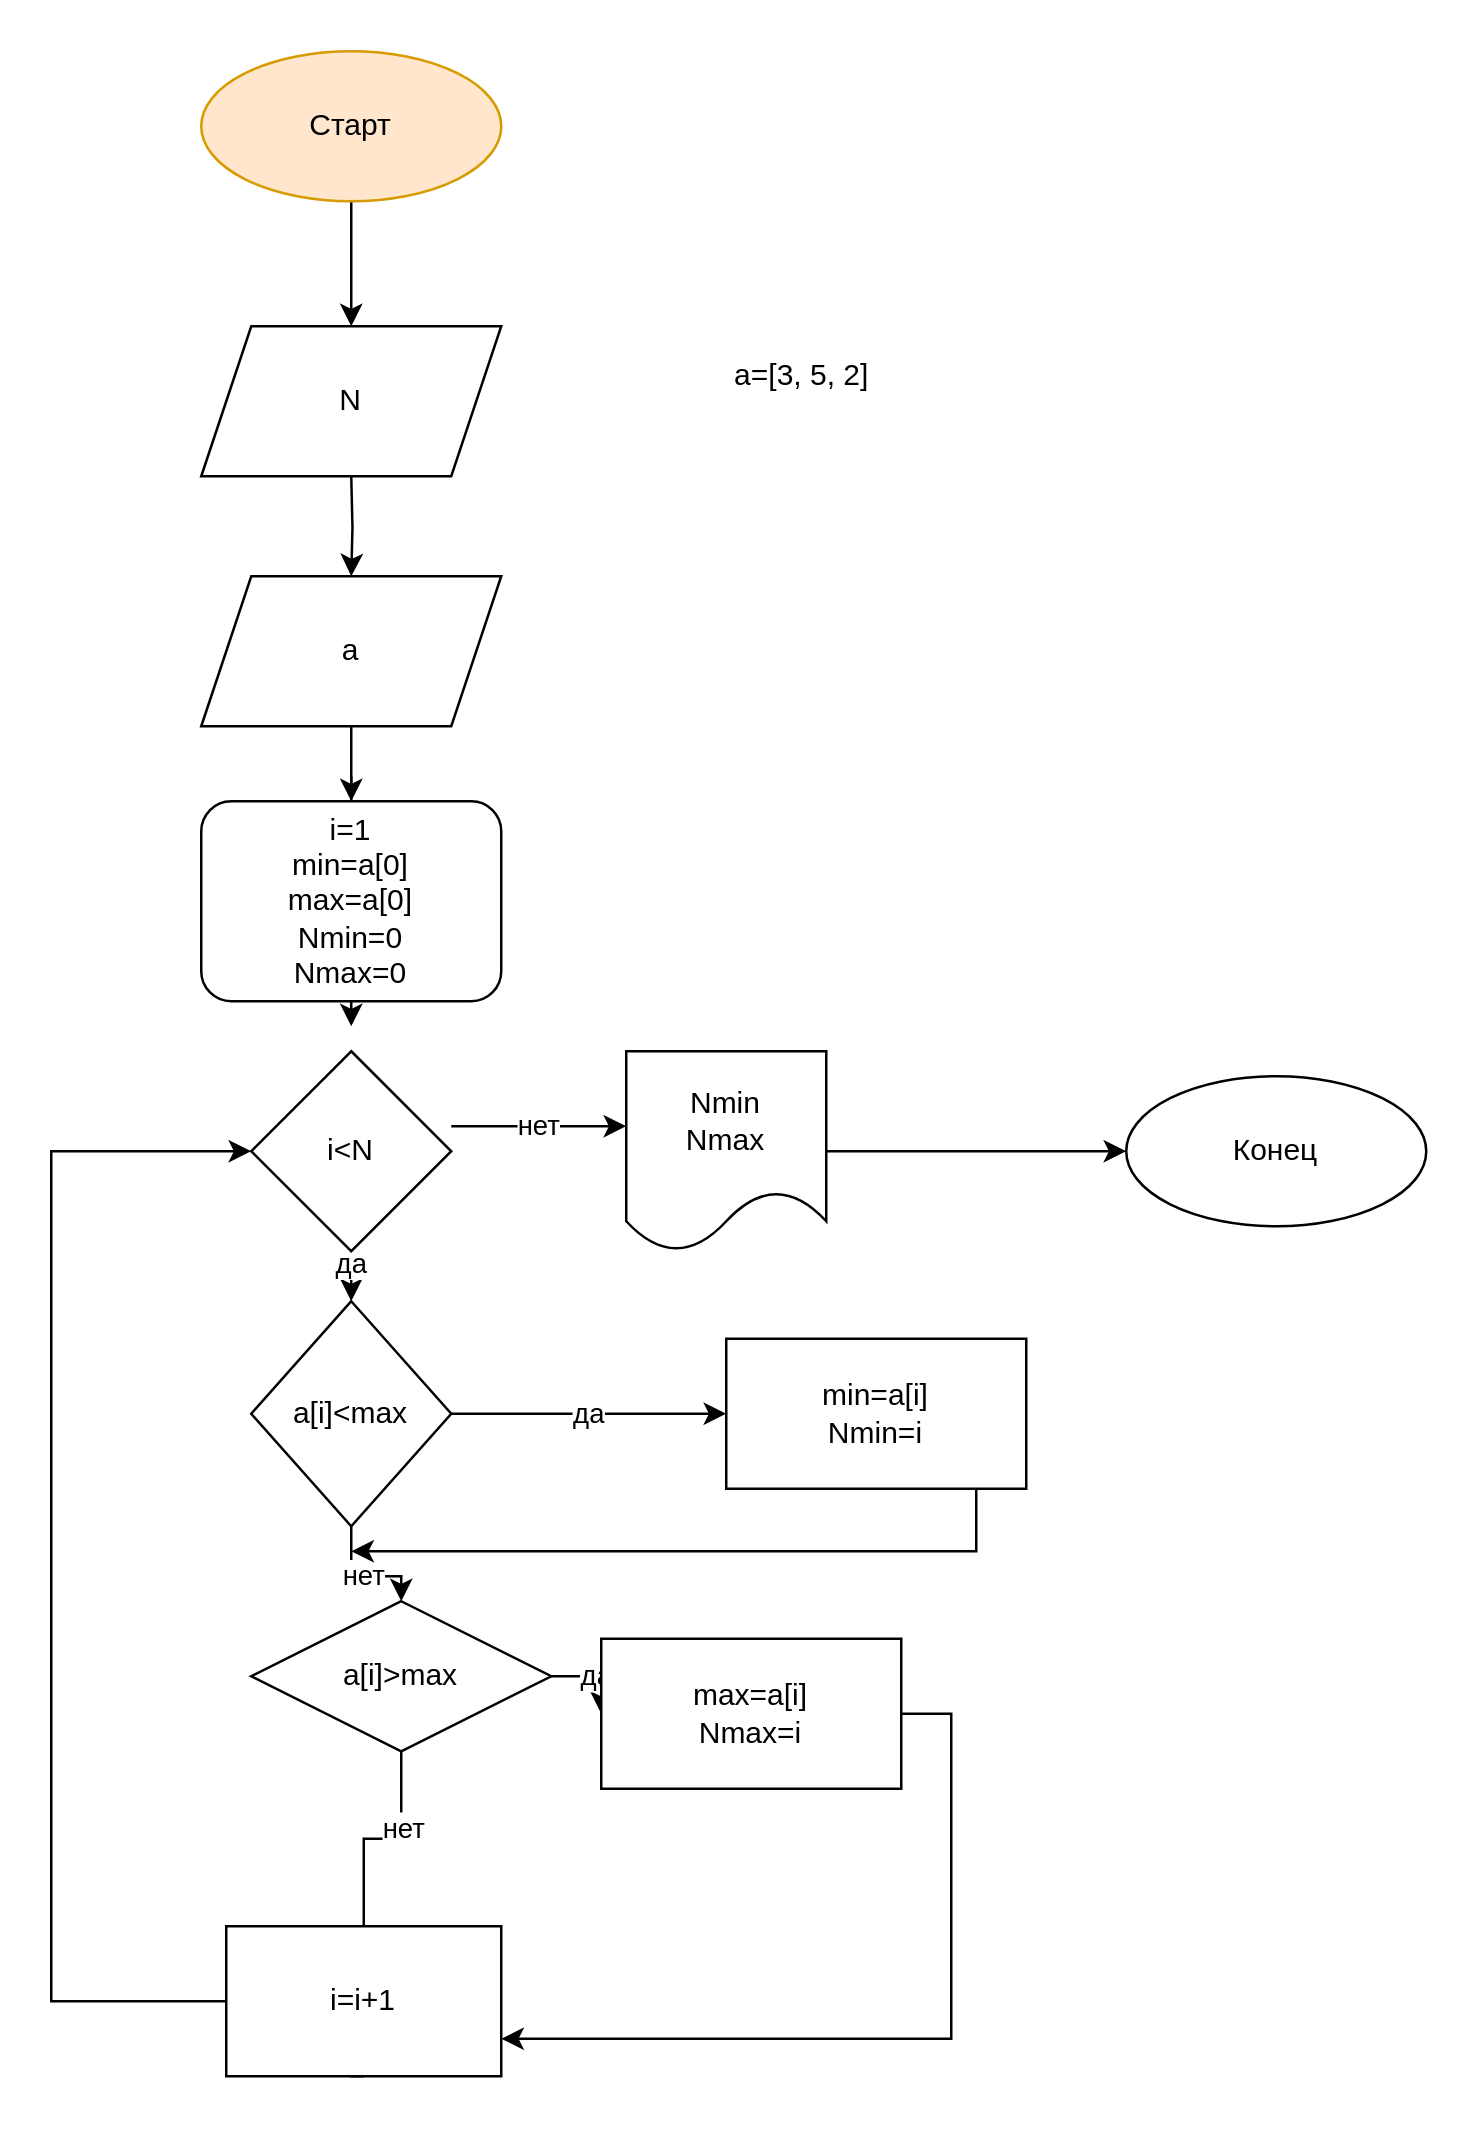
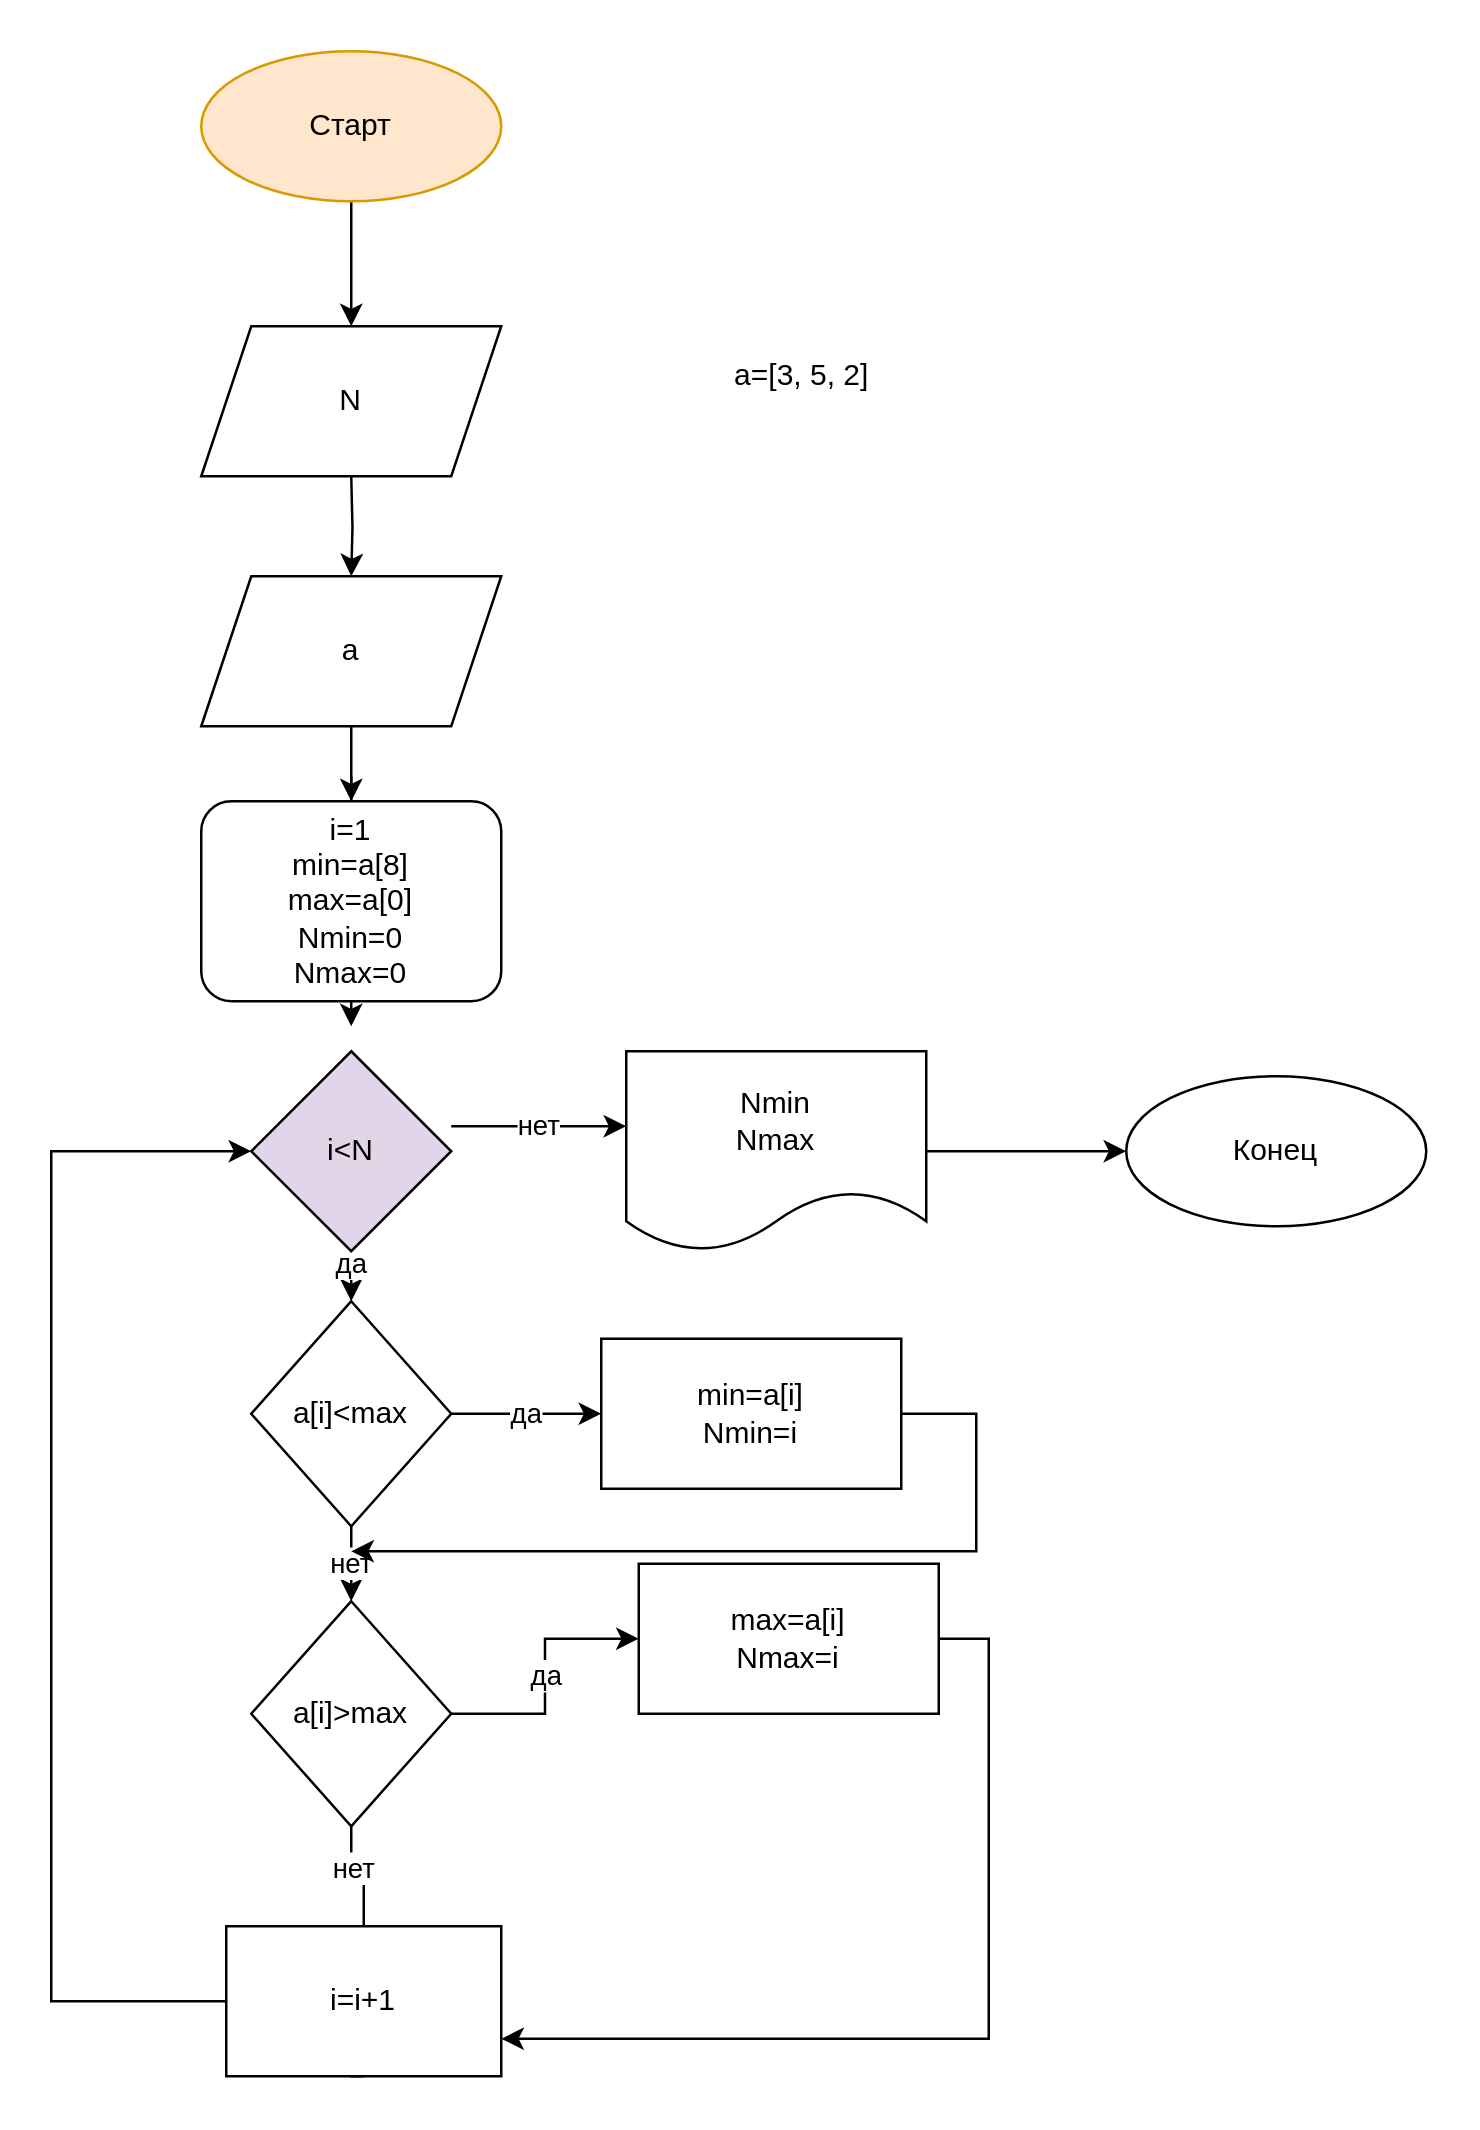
  <mxCell id="0" />
  <mxCell id="1" parent="0" />
  <mxCell id="2" value="" style="edgeStyle=orthogonalEdgeStyle;rounded=0;orthogonalLoop=1;jettySize=auto;html=1;" parent="1" source="3" edge="1"><mxGeometry relative="1" as="geometry"><mxPoint x="140" y="130" as="targetPoint" /></mxGeometry></mxCell>
  <mxCell id="3" value="Старт" style="ellipse;whiteSpace=wrap;html=1;fillColor=#ffe6cc;strokeColor=#d79b00;" parent="1" vertex="1"><mxGeometry x="80" y="20" width="120" height="60" as="geometry" /></mxCell>
  <mxCell id="4" value="" style="edgeStyle=orthogonalEdgeStyle;rounded=0;orthogonalLoop=1;jettySize=auto;html=1;" parent="1" edge="1"><mxGeometry relative="1" as="geometry"><mxPoint x="140" y="190" as="sourcePoint" /><mxPoint x="140" y="230" as="targetPoint" /></mxGeometry></mxCell>
  <mxCell id="5" value="N" style="shape=parallelogram;perimeter=parallelogramPerimeter;whiteSpace=wrap;html=1;fixedSize=1;" parent="1" vertex="1"><mxGeometry x="80" y="130" width="120" height="60" as="geometry" /></mxCell>
  <mxCell id="6" value="" style="edgeStyle=orthogonalEdgeStyle;rounded=0;orthogonalLoop=1;jettySize=auto;html=1;" parent="1" edge="1"><mxGeometry relative="1" as="geometry"><mxPoint x="140" y="310" as="sourcePoint" /><mxPoint x="140" y="410" as="targetPoint" /></mxGeometry></mxCell>
  <mxCell id="7" value="" style="edgeStyle=orthogonalEdgeStyle;rounded=0;orthogonalLoop=1;jettySize=auto;html=1;" parent="1" source="8" target="14" edge="1"><mxGeometry relative="1" as="geometry" /></mxCell>
  <mxCell id="8" value="a" style="shape=parallelogram;perimeter=parallelogramPerimeter;whiteSpace=wrap;html=1;fixedSize=1;" parent="1" vertex="1"><mxGeometry x="80" y="230" width="120" height="60" as="geometry" /></mxCell>
  <mxCell id="9" value="да" style="edgeStyle=orthogonalEdgeStyle;rounded=0;orthogonalLoop=1;jettySize=auto;html=1;" parent="1" target="13" edge="1"><mxGeometry relative="1" as="geometry"><mxPoint x="140" y="490" as="sourcePoint" /><Array as="points"><mxPoint x="140" y="500" /><mxPoint x="140" y="500" /></Array></mxGeometry></mxCell>
  <mxCell id="10" value="нет" style="edgeStyle=orthogonalEdgeStyle;rounded=0;orthogonalLoop=1;jettySize=auto;html=1;" parent="1" target="23" edge="1"><mxGeometry relative="1" as="geometry"><mxPoint x="180" y="450" as="sourcePoint" /><Array as="points"><mxPoint x="220" y="450" /><mxPoint x="220" y="450" /></Array></mxGeometry></mxCell>
  <mxCell id="11" value="да" style="edgeStyle=orthogonalEdgeStyle;rounded=0;orthogonalLoop=1;jettySize=auto;html=1;" parent="1" source="13" target="16" edge="1"><mxGeometry relative="1" as="geometry" /></mxCell>
  <mxCell id="12" value="нет" style="edgeStyle=orthogonalEdgeStyle;rounded=0;orthogonalLoop=1;jettySize=auto;html=1;" parent="1" source="13" target="19" edge="1"><mxGeometry relative="1" as="geometry" /></mxCell>
  <mxCell id="13" value="a[i]&amp;lt;max" style="rhombus;whiteSpace=wrap;html=1;" parent="1" vertex="1"><mxGeometry x="100" y="520" width="80" height="90" as="geometry" /></mxCell>
- <mxCell id="14" value="i=1&lt;br&gt;min=a[0]&lt;br&gt;max=a[0]&lt;br&gt;Nmin=0&lt;br&gt;Nmax=0" style="rounded=1;whiteSpace=wrap;html=1;" parent="1" vertex="1"><mxGeometry x="80" y="320" width="120" height="80" as="geometry" /></mxCell>
+ <mxCell id="14" value="i=1&lt;br&gt;min=a[8]&lt;br&gt;max=a[0]&lt;br&gt;Nmin=0&lt;br&gt;Nmax=0" style="rounded=1;whiteSpace=wrap;html=1;" parent="1" vertex="1"><mxGeometry x="80" y="320" width="120" height="80" as="geometry" /></mxCell>
  <mxCell id="15" style="edgeStyle=orthogonalEdgeStyle;rounded=0;orthogonalLoop=1;jettySize=auto;html=1;" parent="1" source="16" edge="1"><mxGeometry relative="1" as="geometry"><mxPoint x="140" y="620" as="targetPoint" /><Array as="points"><mxPoint x="390" y="565" /><mxPoint x="390" y="620" /></Array></mxGeometry></mxCell>
- <mxCell id="16" value="min=a[i]&lt;br&gt;Nmin=i" style="whiteSpace=wrap;html=1;" parent="1" vertex="1"><mxGeometry x="290" y="535" width="120" height="60" as="geometry" /></mxCell>
+ <mxCell id="16" value="min=a[i]&lt;br&gt;Nmin=i" style="whiteSpace=wrap;html=1;" parent="1" vertex="1"><mxGeometry x="240" y="535" width="120" height="60" as="geometry" /></mxCell>
  <mxCell id="17" value="да" style="edgeStyle=orthogonalEdgeStyle;rounded=0;orthogonalLoop=1;jettySize=auto;html=1;" parent="1" source="19" target="21" edge="1"><mxGeometry relative="1" as="geometry" /></mxCell>
  <mxCell id="18" style="edgeStyle=orthogonalEdgeStyle;rounded=0;orthogonalLoop=1;jettySize=auto;html=1;exitX=0.5;exitY=1;exitDx=0;exitDy=0;startArrow=none;" parent="1" source="28" edge="1"><mxGeometry relative="1" as="geometry"><mxPoint x="140" y="810" as="targetPoint" /></mxGeometry></mxCell>
- <mxCell id="19" value="a[i]&amp;gt;max" style="rhombus;whiteSpace=wrap;html=1;" parent="1" vertex="1"><mxGeometry x="100" y="640" width="120" height="60" as="geometry" /></mxCell>
+ <mxCell id="19" value="a[i]&amp;gt;max" style="rhombus;whiteSpace=wrap;html=1;" parent="1" vertex="1"><mxGeometry x="100" y="640" width="80" height="90" as="geometry" /></mxCell>
  <mxCell id="20" style="edgeStyle=orthogonalEdgeStyle;rounded=0;orthogonalLoop=1;jettySize=auto;html=1;exitX=1;exitY=0.5;exitDx=0;exitDy=0;entryX=1;entryY=0.75;entryDx=0;entryDy=0;" parent="1" source="21" edge="1" target="28"><mxGeometry relative="1" as="geometry"><mxPoint x="380" y="685" as="targetPoint" /></mxGeometry></mxCell>
- <mxCell id="21" value="max=a[i]&lt;br&gt;Nmax=i" style="whiteSpace=wrap;html=1;" parent="1" vertex="1"><mxGeometry x="240" y="655" width="120" height="60" as="geometry" /></mxCell>
+ <mxCell id="21" value="max=a[i]&lt;br&gt;Nmax=i" style="whiteSpace=wrap;html=1;" parent="1" vertex="1"><mxGeometry x="255" y="625" width="120" height="60" as="geometry" /></mxCell>
  <mxCell id="22" value="" style="edgeStyle=orthogonalEdgeStyle;rounded=0;orthogonalLoop=1;jettySize=auto;html=1;" parent="1" source="23" target="25" edge="1"><mxGeometry relative="1" as="geometry" /></mxCell>
- <mxCell id="23" value="Nmin&lt;br&gt;Nmax" style="shape=document;whiteSpace=wrap;html=1;boundedLbl=1;" parent="1" vertex="1"><mxGeometry x="250" y="420" width="80" height="80" as="geometry" /></mxCell>
+ <mxCell id="23" value="Nmin&lt;br&gt;Nmax" style="shape=document;whiteSpace=wrap;html=1;boundedLbl=1;" parent="1" vertex="1"><mxGeometry x="250" y="420" width="120" height="80" as="geometry" /></mxCell>
  <mxCell id="24" value="a=[3, 5, 2]" style="text;html=1;align=center;verticalAlign=middle;resizable=0;points=[];autosize=1;strokeColor=none;fillColor=none;" parent="1" vertex="1"><mxGeometry x="280" y="135" width="80" height="30" as="geometry" /></mxCell>
  <mxCell id="25" value="Конец" style="ellipse;whiteSpace=wrap;html=1;" parent="1" vertex="1"><mxGeometry x="450" y="430" width="120" height="60" as="geometry" /></mxCell>
- <mxCell id="26" value="i&amp;lt;N" style="rhombus;whiteSpace=wrap;html=1;" parent="1" vertex="1"><mxGeometry x="100" y="420" width="80" height="80" as="geometry" /></mxCell>
+ <mxCell id="26" value="i&amp;lt;N" style="rhombus;whiteSpace=wrap;html=1;fillColor=#e1d5e7;" parent="1" vertex="1"><mxGeometry x="100" y="420" width="80" height="80" as="geometry" /></mxCell>
  <mxCell id="27" style="edgeStyle=orthogonalEdgeStyle;rounded=0;orthogonalLoop=1;jettySize=auto;html=1;entryX=0;entryY=0.5;entryDx=0;entryDy=0;" edge="1" parent="1" source="28" target="26"><mxGeometry relative="1" as="geometry"><Array as="points"><mxPoint x="20" y="800" /><mxPoint x="20" y="460" /></Array></mxGeometry></mxCell>
  <mxCell id="28" value="i=i+1" style="rounded=0;whiteSpace=wrap;html=1;" vertex="1" parent="1"><mxGeometry x="90" y="770" width="110" height="60" as="geometry" /></mxCell>
  <mxCell id="29" value="" style="edgeStyle=orthogonalEdgeStyle;rounded=0;orthogonalLoop=1;jettySize=auto;html=1;exitX=0.5;exitY=1;exitDx=0;exitDy=0;endArrow=none;" edge="1" parent="1" source="19" target="28"><mxGeometry relative="1" as="geometry"><mxPoint x="140" y="810" as="targetPoint" /><mxPoint x="140" y="730" as="sourcePoint" /></mxGeometry></mxCell>
  <mxCell id="30" value="нет" style="edgeLabel;html=1;align=center;verticalAlign=middle;resizable=0;points=[];" vertex="1" connectable="0" parent="29"><mxGeometry x="-0.304" relative="1" as="geometry"><mxPoint as="offset" /></mxGeometry></mxCell>
